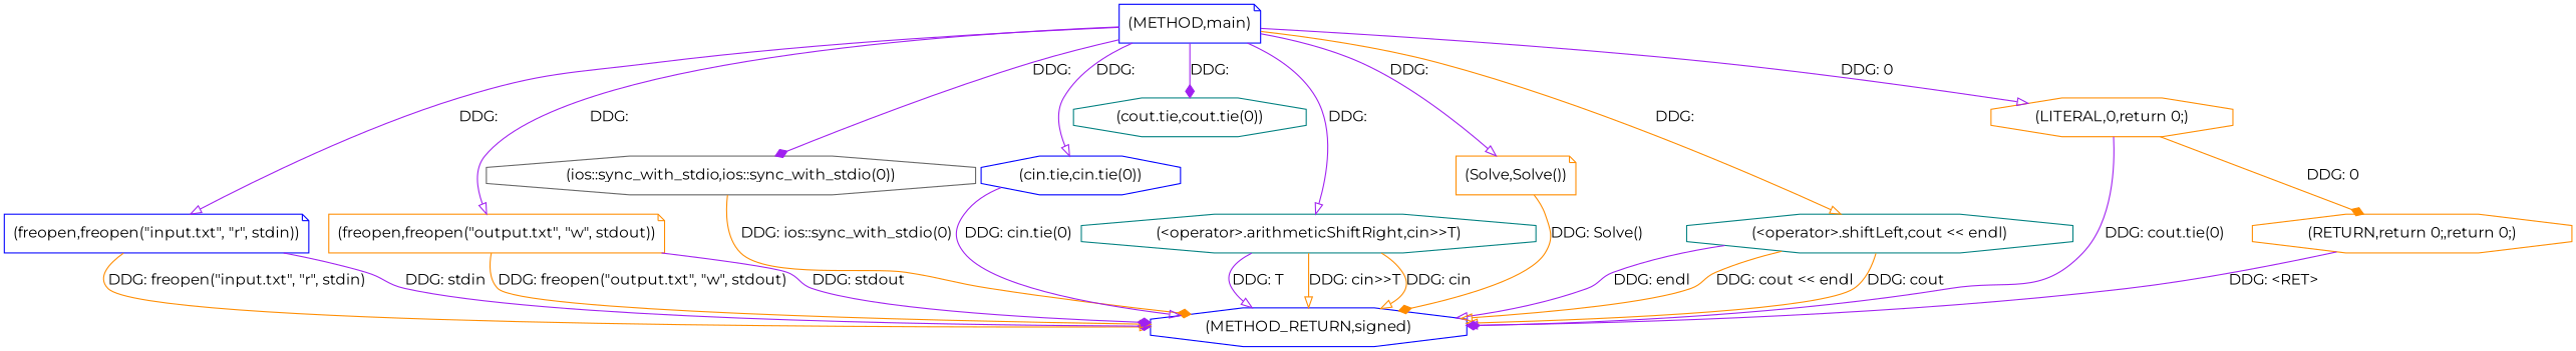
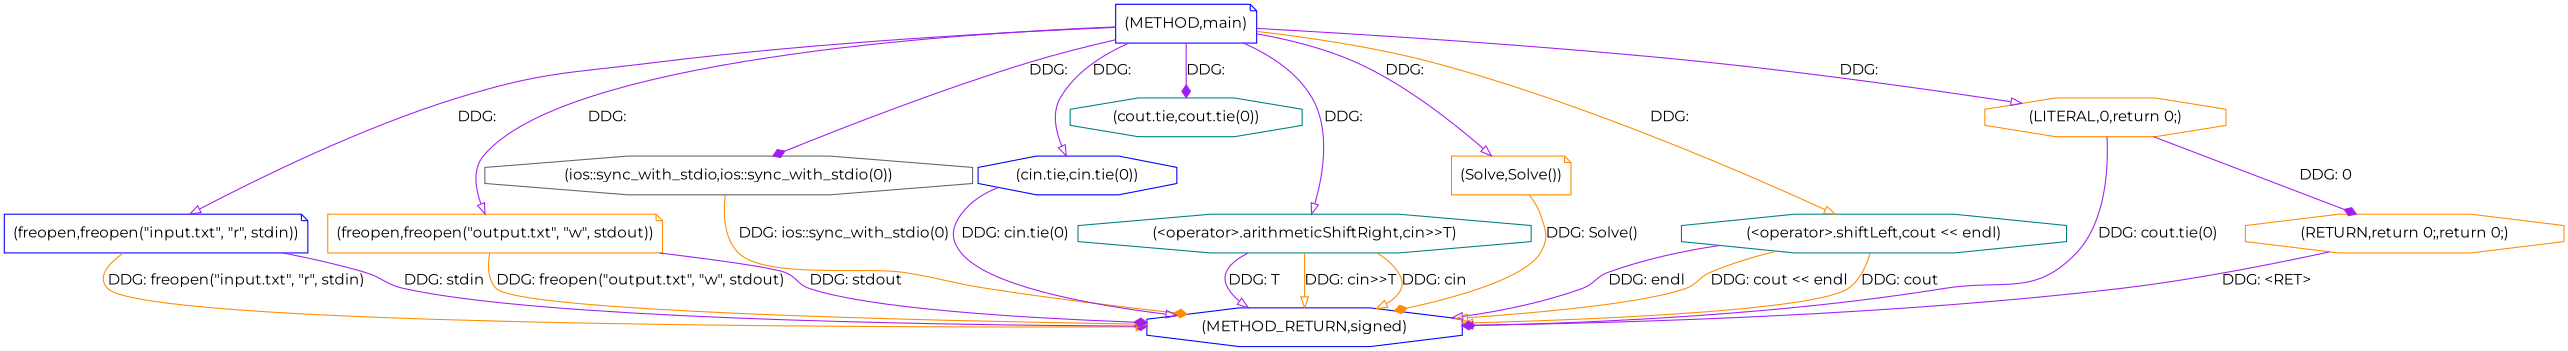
  digraph {
    fontname=Montserrat
    node [color=blue fontname=Montserrat shape=octagon]
    edge [arrowhead=onormal color=purple fontname=Montserrat]
    n1 [label="(METHOD,main)" shape=note]
    n2 [label="(freopen,freopen(\"input.txt\", \"r\", stdin))" shape=note]
    n3 [color=darkorange label="(freopen,freopen(\"output.txt\", \"w\", stdout))" shape=note]
    n4 [color=gray40 label="(ios::sync_with_stdio,ios::sync_with_stdio(0))"]
    n5 [label="(cin.tie,cin.tie(0))"]
    n6 [color=teal label="(cout.tie,cout.tie(0))"]
    n7 [color=teal label="(<operator>.arithmeticShiftRight,cin>>T)"]
    n8 [color=darkorange label="(Solve,Solve())" shape=note]
    n9 [color=teal label="(<operator>.shiftLeft,cout << endl)"]
    n10 [color=darkorange label="(LITERAL,0,return 0;)"]
    n11 [label="(METHOD_RETURN,signed)"]
    n12 [color=darkorange label="(RETURN,return 0;,return 0;)"]
    n1 -> n2 [label="DDG: "]
    n1 -> n3 [label="DDG: "]
    n1 -> n4 [arrowhead=diamond label="DDG: "]
    n1 -> n5 [label="DDG: "]
    n1 -> n6 [arrowhead=diamond label="DDG: "]
    n1 -> n7 [label="DDG: "]
    n1 -> n8 [label="DDG: "]
    n1 -> n9 [color=darkorange label="DDG: "]
-   n1 -> n10 [label="DDG: 0"]
+   n1 -> n10 [label="DDG: "]
    n2 -> n11 [color=darkorange label="DDG: freopen(\"input.txt\", \"r\", stdin)"]
    n2 -> n11 [arrowhead=diamond label="DDG: stdin"]
    n3 -> n11 [color=darkorange label="DDG: freopen(\"output.txt\", \"w\", stdout)"]
    n3 -> n11 [arrowhead=diamond label="DDG: stdout"]
    n4 -> n11 [arrowhead=diamond color=darkorange label="DDG: ios::sync_with_stdio(0)"]
    n5 -> n11 [label="DDG: cin.tie(0)"]
    n7 -> n11 [label="DDG: T"]
    n7 -> n11 [color=darkorange label="DDG: cin>>T"]
    n7 -> n11 [color=darkorange label="DDG: cin"]
    n8 -> n11 [arrowhead=diamond color=darkorange label="DDG: Solve()"]
    n9 -> n11 [label="DDG: endl"]
    n9 -> n11 [color=darkorange label="DDG: cout << endl"]
    n9 -> n11 [color=darkorange label="DDG: cout"]
    n10 -> n11 [arrowhead=diamond label="DDG: cout.tie(0)"]
-   n10 -> n12 [arrowhead=diamond color=darkorange label="DDG: 0"]
+   n10 -> n12 [arrowhead=diamond label="DDG: 0"]
    n12 -> n11 [label="DDG: <RET>"]
  }
